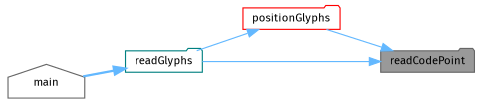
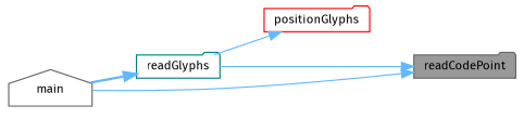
  digraph {
    fontname="Fira Sans"
    rankdir=RL
    node [color=gray40 fillcolor=white fontname="Fira Sans" fontsize=10 shape=folder style=filled]
    edge [color=steelblue1 dir=back fontname="Fira Sans" fontsize=10 labelfontname=Helvetica labelfontsize=10 style=solid]
    n1 [fillcolor=grey60 fontcolor=black height=0.2 label=readCodePoint width=0.4]
    n2 [color=red height=0.2 label=positionGlyphs width=0.4]
    n3 [color=teal height=0.2 label=readGlyphs width=0.4]
    n4 [height=0.2 label=main shape=house width=0.4]
-   n1 -> n2
+   n1 -> n4
    n1 -> n3
    n2 -> n3
    n3 -> n4 [style=bold]
  }
